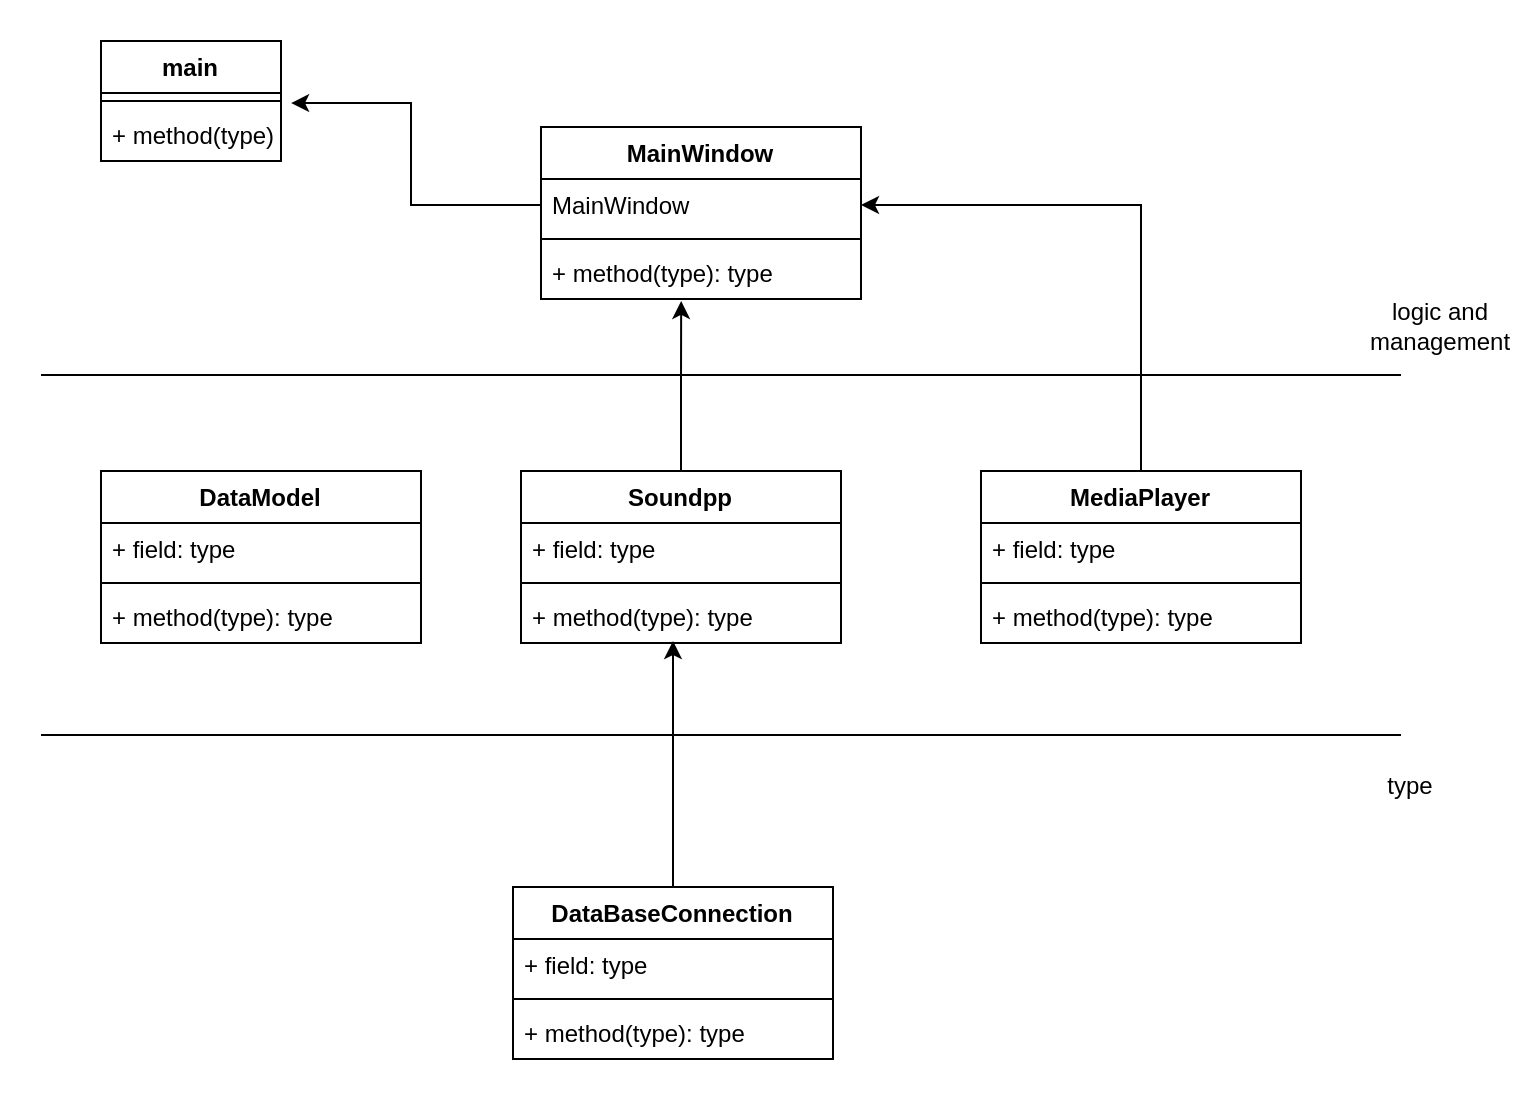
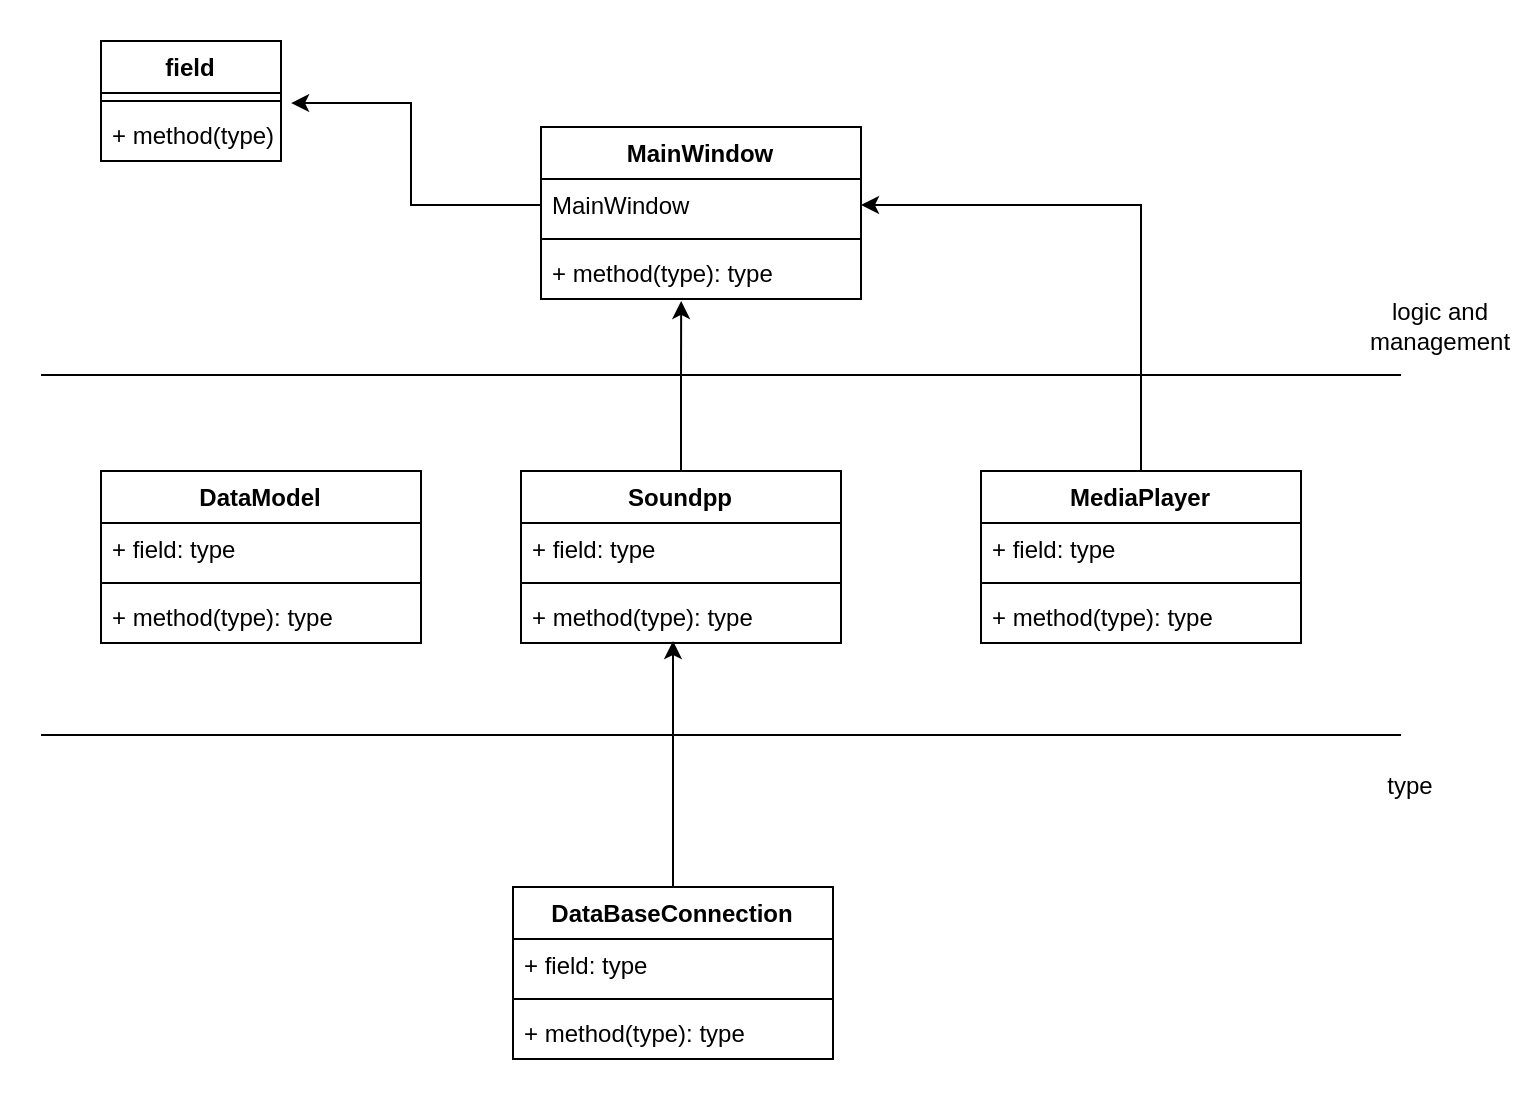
  <mxCell id="0" />
  <mxCell id="1" parent="0" />
  <mxCell id="2" value="MainWindow" style="swimlane;fontStyle=1;align=center;verticalAlign=top;childLayout=stackLayout;horizontal=1;startSize=26;horizontalStack=0;resizeParent=1;resizeParentMax=0;resizeLast=0;collapsible=1;marginBottom=0;" parent="1" vertex="1"><mxGeometry x="270" y="63" width="160" height="86" as="geometry" /></mxCell>
  <mxCell id="3" value="MainWindow&#10;" style="text;strokeColor=none;fillColor=none;align=left;verticalAlign=top;spacingLeft=4;spacingRight=4;overflow=hidden;rotatable=0;points=[[0,0.5],[1,0.5]];portConstraint=eastwest;" parent="2" vertex="1"><mxGeometry y="26" width="160" height="26" as="geometry" /></mxCell>
  <mxCell id="4" value="" style="line;strokeWidth=1;fillColor=none;align=left;verticalAlign=middle;spacingTop=-1;spacingLeft=3;spacingRight=3;rotatable=0;labelPosition=right;points=[];portConstraint=eastwest;" parent="2" vertex="1"><mxGeometry y="52" width="160" height="8" as="geometry" /></mxCell>
  <mxCell id="5" value="+ method(type): type" style="text;strokeColor=none;fillColor=none;align=left;verticalAlign=top;spacingLeft=4;spacingRight=4;overflow=hidden;rotatable=0;points=[[0,0.5],[1,0.5]];portConstraint=eastwest;" parent="2" vertex="1"><mxGeometry y="60" width="160" height="26" as="geometry" /></mxCell>
  <mxCell id="6" value="DataModel" style="swimlane;fontStyle=1;align=center;verticalAlign=top;childLayout=stackLayout;horizontal=1;startSize=26;horizontalStack=0;resizeParent=1;resizeParentMax=0;resizeLast=0;collapsible=1;marginBottom=0;" parent="1" vertex="1"><mxGeometry x="50" y="235" width="160" height="86" as="geometry" /></mxCell>
  <mxCell id="7" value="+ field: type" style="text;strokeColor=none;fillColor=none;align=left;verticalAlign=top;spacingLeft=4;spacingRight=4;overflow=hidden;rotatable=0;points=[[0,0.5],[1,0.5]];portConstraint=eastwest;" parent="6" vertex="1"><mxGeometry y="26" width="160" height="26" as="geometry" /></mxCell>
  <mxCell id="8" value="" style="line;strokeWidth=1;fillColor=none;align=left;verticalAlign=middle;spacingTop=-1;spacingLeft=3;spacingRight=3;rotatable=0;labelPosition=right;points=[];portConstraint=eastwest;" parent="6" vertex="1"><mxGeometry y="52" width="160" height="8" as="geometry" /></mxCell>
  <mxCell id="9" value="+ method(type): type" style="text;strokeColor=none;fillColor=none;align=left;verticalAlign=top;spacingLeft=4;spacingRight=4;overflow=hidden;rotatable=0;points=[[0,0.5],[1,0.5]];portConstraint=eastwest;" parent="6" vertex="1"><mxGeometry y="60" width="160" height="26" as="geometry" /></mxCell>
  <mxCell id="10" value="" style="line;strokeWidth=1;fillColor=none;align=left;verticalAlign=middle;spacingTop=-1;spacingLeft=3;spacingRight=3;rotatable=0;labelPosition=right;points=[];portConstraint=eastwest;" parent="1" vertex="1"><mxGeometry x="20" y="183" width="680" height="8" as="geometry" /></mxCell>
  <mxCell id="11" style="edgeStyle=orthogonalEdgeStyle;rounded=0;orthogonalLoop=1;jettySize=auto;html=1;exitX=0.5;exitY=0;exitDx=0;exitDy=0;entryX=0.438;entryY=1.038;entryDx=0;entryDy=0;entryPerimeter=0;" edge="1" parent="1" source="12" target="5"><mxGeometry relative="1" as="geometry" /></mxCell>
  <mxCell id="12" value="Soundpp&#10;" style="swimlane;fontStyle=1;align=center;verticalAlign=top;childLayout=stackLayout;horizontal=1;startSize=26;horizontalStack=0;resizeParent=1;resizeParentMax=0;resizeLast=0;collapsible=1;marginBottom=0;" parent="1" vertex="1"><mxGeometry x="260" y="235" width="160" height="86" as="geometry" /></mxCell>
  <mxCell id="13" value="+ field: type" style="text;strokeColor=none;fillColor=none;align=left;verticalAlign=top;spacingLeft=4;spacingRight=4;overflow=hidden;rotatable=0;points=[[0,0.5],[1,0.5]];portConstraint=eastwest;" parent="12" vertex="1"><mxGeometry y="26" width="160" height="26" as="geometry" /></mxCell>
  <mxCell id="14" value="" style="line;strokeWidth=1;fillColor=none;align=left;verticalAlign=middle;spacingTop=-1;spacingLeft=3;spacingRight=3;rotatable=0;labelPosition=right;points=[];portConstraint=eastwest;" parent="12" vertex="1"><mxGeometry y="52" width="160" height="8" as="geometry" /></mxCell>
  <mxCell id="15" value="+ method(type): type" style="text;strokeColor=none;fillColor=none;align=left;verticalAlign=top;spacingLeft=4;spacingRight=4;overflow=hidden;rotatable=0;points=[[0,0.5],[1,0.5]];portConstraint=eastwest;" parent="12" vertex="1"><mxGeometry y="60" width="160" height="26" as="geometry" /></mxCell>
  <mxCell id="16" style="edgeStyle=orthogonalEdgeStyle;rounded=0;orthogonalLoop=1;jettySize=auto;html=1;exitX=0.5;exitY=0;exitDx=0;exitDy=0;entryX=0.475;entryY=0.962;entryDx=0;entryDy=0;entryPerimeter=0;" parent="1" source="17" target="15" edge="1"><mxGeometry relative="1" as="geometry" /></mxCell>
  <mxCell id="17" value="DataBaseConnection&#10;" style="swimlane;fontStyle=1;align=center;verticalAlign=top;childLayout=stackLayout;horizontal=1;startSize=26;horizontalStack=0;resizeParent=1;resizeParentMax=0;resizeLast=0;collapsible=1;marginBottom=0;" parent="1" vertex="1"><mxGeometry x="256" y="443" width="160" height="86" as="geometry" /></mxCell>
  <mxCell id="18" value="+ field: type" style="text;strokeColor=none;fillColor=none;align=left;verticalAlign=top;spacingLeft=4;spacingRight=4;overflow=hidden;rotatable=0;points=[[0,0.5],[1,0.5]];portConstraint=eastwest;" parent="17" vertex="1"><mxGeometry y="26" width="160" height="26" as="geometry" /></mxCell>
  <mxCell id="19" value="" style="line;strokeWidth=1;fillColor=none;align=left;verticalAlign=middle;spacingTop=-1;spacingLeft=3;spacingRight=3;rotatable=0;labelPosition=right;points=[];portConstraint=eastwest;" parent="17" vertex="1"><mxGeometry y="52" width="160" height="8" as="geometry" /></mxCell>
  <mxCell id="20" value="+ method(type): type" style="text;strokeColor=none;fillColor=none;align=left;verticalAlign=top;spacingLeft=4;spacingRight=4;overflow=hidden;rotatable=0;points=[[0,0.5],[1,0.5]];portConstraint=eastwest;" parent="17" vertex="1"><mxGeometry y="60" width="160" height="26" as="geometry" /></mxCell>
  <mxCell id="21" style="edgeStyle=orthogonalEdgeStyle;rounded=0;orthogonalLoop=1;jettySize=auto;html=1;exitX=0.5;exitY=0;exitDx=0;exitDy=0;entryX=1;entryY=0.5;entryDx=0;entryDy=0;" edge="1" parent="1" source="22" target="3"><mxGeometry relative="1" as="geometry" /></mxCell>
  <mxCell id="22" value="MediaPlayer&#10;" style="swimlane;fontStyle=1;align=center;verticalAlign=top;childLayout=stackLayout;horizontal=1;startSize=26;horizontalStack=0;resizeParent=1;resizeParentMax=0;resizeLast=0;collapsible=1;marginBottom=0;" parent="1" vertex="1"><mxGeometry x="490" y="235" width="160" height="86" as="geometry" /></mxCell>
  <mxCell id="23" value="+ field: type" style="text;strokeColor=none;fillColor=none;align=left;verticalAlign=top;spacingLeft=4;spacingRight=4;overflow=hidden;rotatable=0;points=[[0,0.5],[1,0.5]];portConstraint=eastwest;" parent="22" vertex="1"><mxGeometry y="26" width="160" height="26" as="geometry" /></mxCell>
  <mxCell id="24" value="" style="line;strokeWidth=1;fillColor=none;align=left;verticalAlign=middle;spacingTop=-1;spacingLeft=3;spacingRight=3;rotatable=0;labelPosition=right;points=[];portConstraint=eastwest;" parent="22" vertex="1"><mxGeometry y="52" width="160" height="8" as="geometry" /></mxCell>
  <mxCell id="25" value="+ method(type): type" style="text;strokeColor=none;fillColor=none;align=left;verticalAlign=top;spacingLeft=4;spacingRight=4;overflow=hidden;rotatable=0;points=[[0,0.5],[1,0.5]];portConstraint=eastwest;" parent="22" vertex="1"><mxGeometry y="60" width="160" height="26" as="geometry" /></mxCell>
- <mxCell id="26" value="main" style="swimlane;fontStyle=1;align=center;verticalAlign=top;childLayout=stackLayout;horizontal=1;startSize=26;horizontalStack=0;resizeParent=1;resizeParentMax=0;resizeLast=0;collapsible=1;marginBottom=0;" parent="1" vertex="1"><mxGeometry x="50" y="20" width="90" height="60" as="geometry" /></mxCell>
+ <mxCell id="26" value="field" style="swimlane;fontStyle=1;align=center;verticalAlign=top;childLayout=stackLayout;horizontal=1;startSize=26;horizontalStack=0;resizeParent=1;resizeParentMax=0;resizeLast=0;collapsible=1;marginBottom=0;" parent="1" vertex="1"><mxGeometry x="50" y="20" width="90" height="60" as="geometry" /></mxCell>
  <mxCell id="27" value="" style="line;strokeWidth=1;fillColor=none;align=left;verticalAlign=middle;spacingTop=-1;spacingLeft=3;spacingRight=3;rotatable=0;labelPosition=right;points=[];portConstraint=eastwest;" parent="26" vertex="1"><mxGeometry y="26" width="90" height="8" as="geometry" /></mxCell>
  <mxCell id="28" value="+ method(type): type" style="text;strokeColor=none;fillColor=none;align=left;verticalAlign=top;spacingLeft=4;spacingRight=4;overflow=hidden;rotatable=0;points=[[0,0.5],[1,0.5]];portConstraint=eastwest;" parent="26" vertex="1"><mxGeometry y="34" width="90" height="26" as="geometry" /></mxCell>
  <mxCell id="29" value="" style="line;strokeWidth=1;fillColor=none;align=left;verticalAlign=middle;spacingTop=-1;spacingLeft=3;spacingRight=3;rotatable=0;labelPosition=right;points=[];portConstraint=eastwest;" parent="1" vertex="1"><mxGeometry x="20" y="363" width="680" height="8" as="geometry" /></mxCell>
  <mxCell id="30" value="&lt;div&gt;logic and &lt;br&gt;&lt;/div&gt;&lt;div&gt;management&lt;/div&gt;" style="text;html=1;strokeColor=none;fillColor=none;align=center;verticalAlign=middle;whiteSpace=wrap;rounded=0;" parent="1" vertex="1"><mxGeometry x="700" y="153" width="40" height="20" as="geometry" /></mxCell>
  <mxCell id="31" value="type" style="text;html=1;strokeColor=none;fillColor=none;align=center;verticalAlign=middle;whiteSpace=wrap;rounded=0;" parent="1" vertex="1"><mxGeometry x="685" y="383" width="40" height="20" as="geometry" /></mxCell>
  <mxCell id="32" style="edgeStyle=orthogonalEdgeStyle;rounded=0;orthogonalLoop=1;jettySize=auto;html=1;exitX=0;exitY=0.5;exitDx=0;exitDy=0;entryX=1.056;entryY=-0.115;entryDx=0;entryDy=0;entryPerimeter=0;" edge="1" parent="1" source="3" target="28"><mxGeometry relative="1" as="geometry" /></mxCell>
